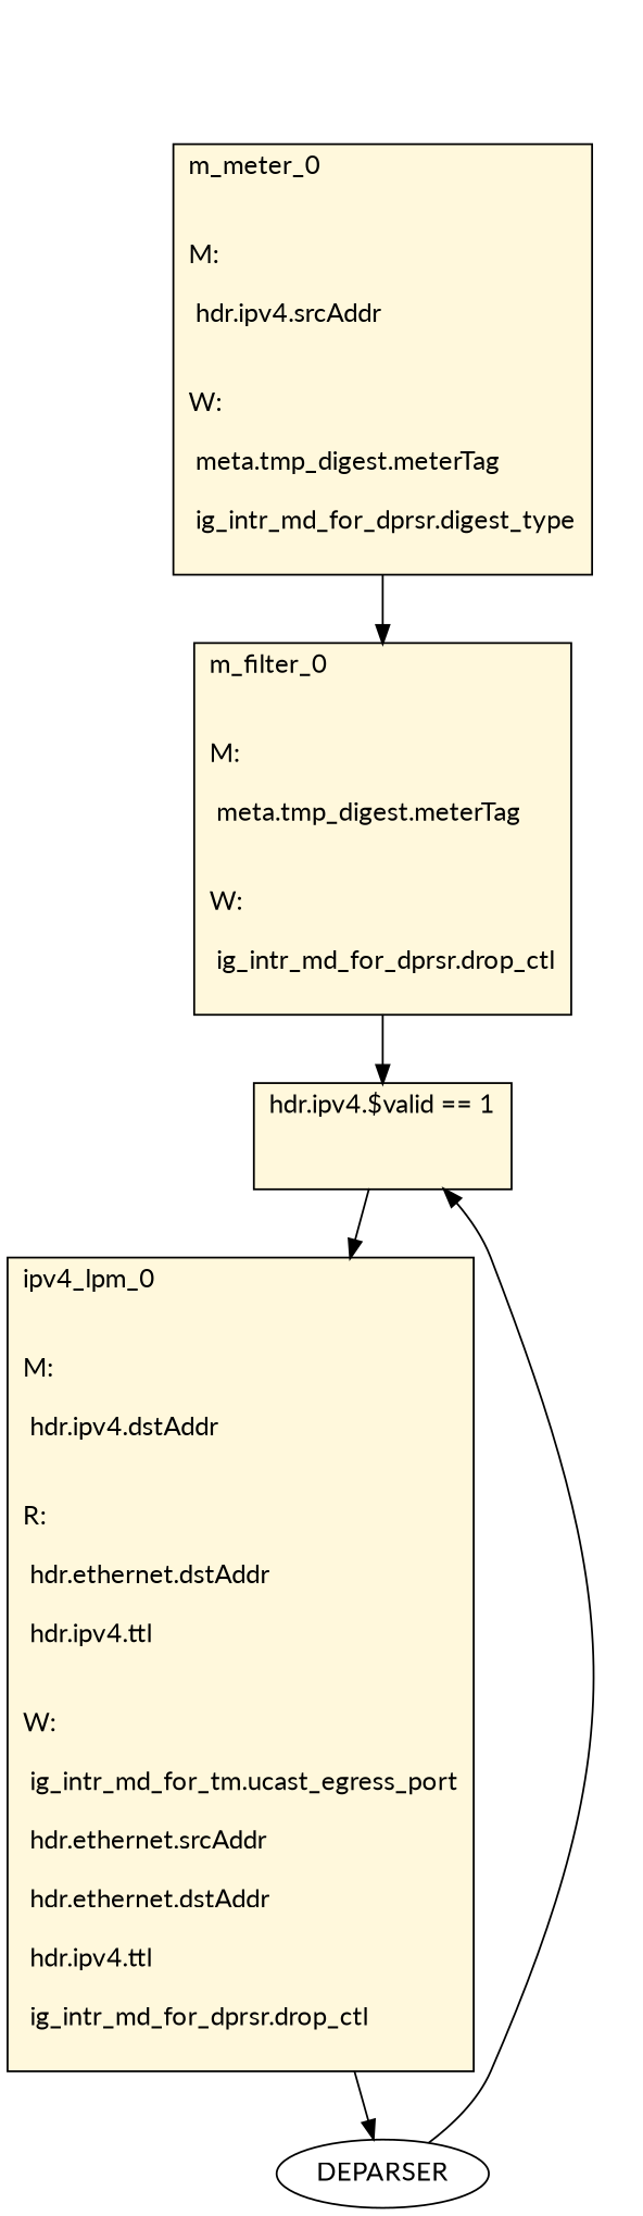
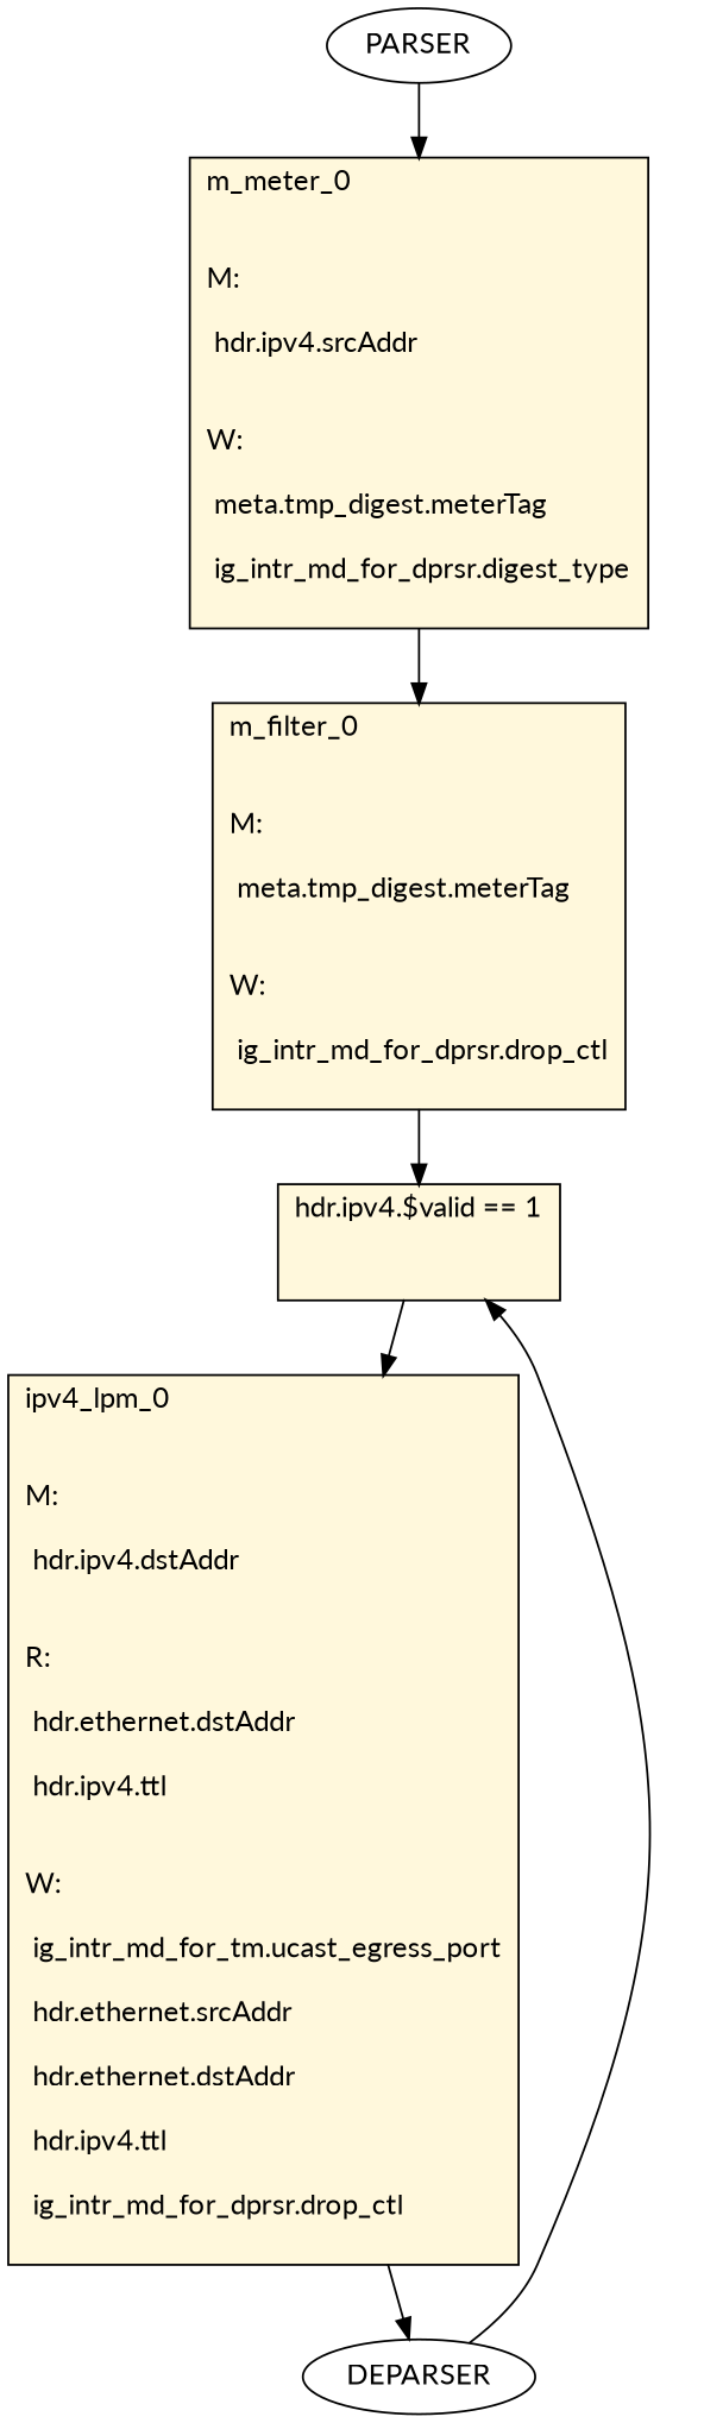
  digraph {
    fontname=Lato
    node [fillcolor=cornsilk fontname=Lato shape=record style=filled]
    edge [fontname=Lato]
    n1 [label="m_meter_0\l\l\nM:\l\n hdr.ipv4.srcAddr\l\n\lW:\l\n meta.tmp_digest.meterTag\l\n ig_intr_md_for_dprsr.digest_type\l\n "]
    n2 [label="m_filter_0\l\l\nM:\l\n meta.tmp_digest.meterTag\l\n\lW:\l\n ig_intr_md_for_dprsr.drop_ctl\l\n "]
    n3 [label="hdr.ipv4.$valid == 1\l\l\n "]
    n4 [label="ipv4_lpm_0\l\l\nM:\l\n hdr.ipv4.dstAddr\l\n\lR:\l\n hdr.ethernet.dstAddr\l\n hdr.ipv4.ttl\l\n\lW:\l\n ig_intr_md_for_tm.ucast_egress_port\l\n hdr.ethernet.srcAddr\l\n hdr.ethernet.dstAddr\l\n hdr.ipv4.ttl\l\n ig_intr_md_for_dprsr.drop_ctl\l\n "]
    DEPARSER [fillcolor="" shape="" style=""]
+   PARSER [fillcolor="" shape="" style=""]
    n1 -> n2
    n2 -> n3
    n3 -> n4
    n4 -> DEPARSER
    DEPARSER -> n3
+   PARSER -> n1
  }
